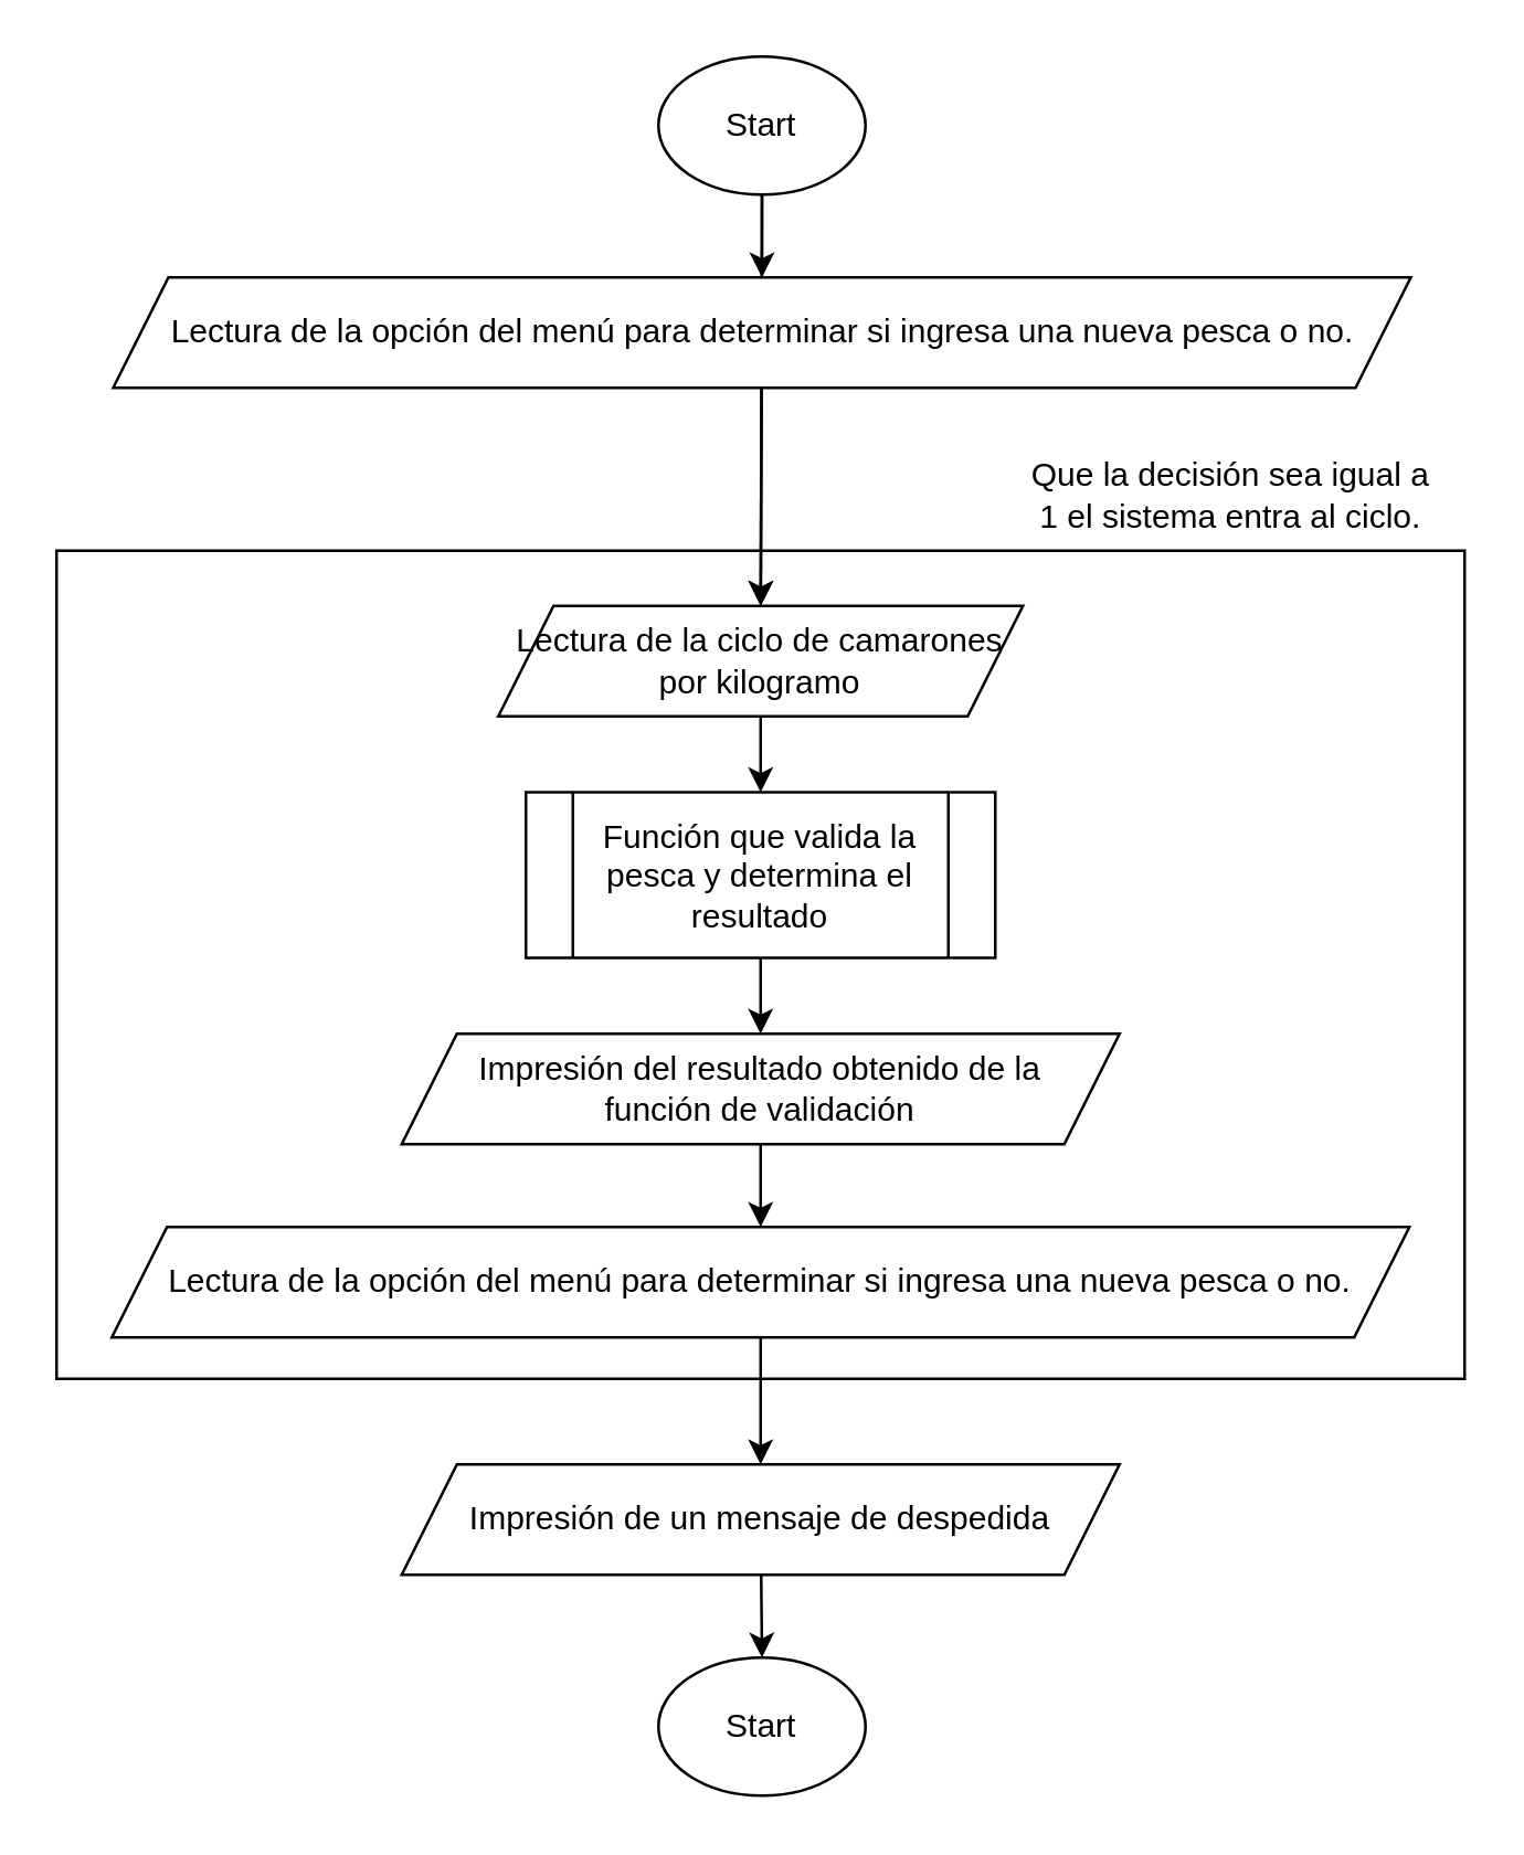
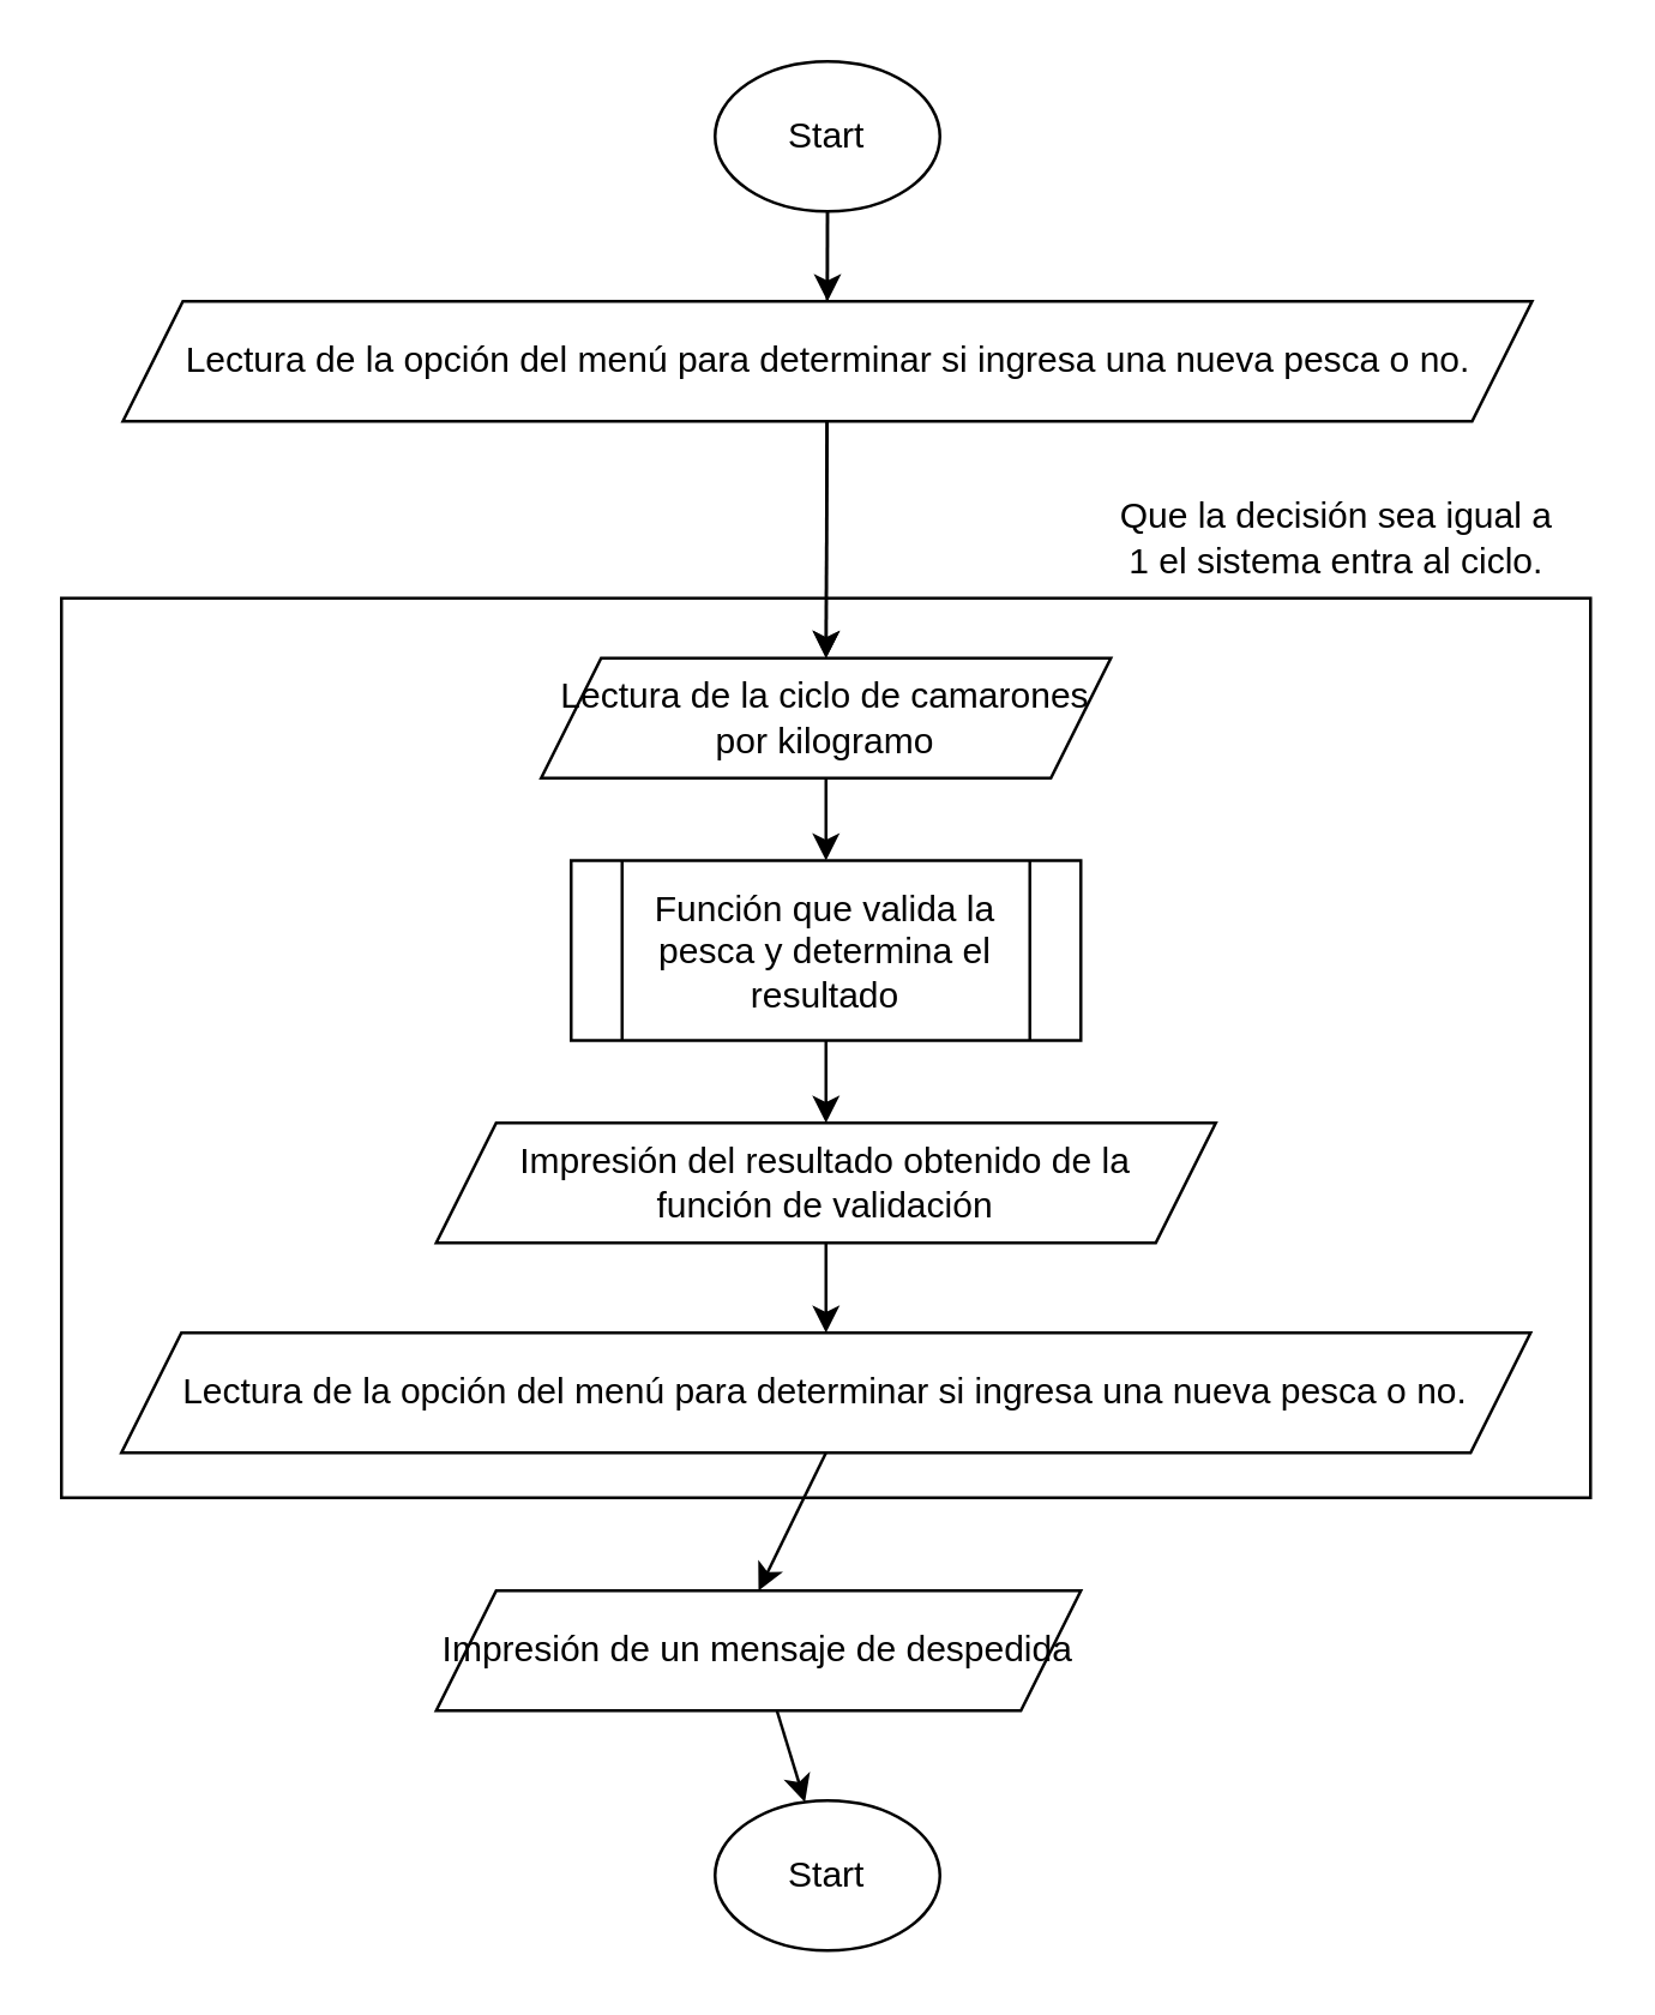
  <mxCell id="0" />
  <mxCell id="1" parent="0" />
  <mxCell id="2" value="" style="rounded=0;whiteSpace=wrap;html=1;" parent="1" vertex="1"><mxGeometry x="20" y="199" width="510" height="300" as="geometry" /></mxCell>
  <mxCell id="3" value="" style="edgeStyle=none;html=1;entryX=0.5;entryY=0;entryDx=0;entryDy=0;" parent="1" source="5" target="7" edge="1"><mxGeometry relative="1" as="geometry"><mxPoint x="275" y="110" as="targetPoint" /></mxGeometry></mxCell>
  <mxCell id="4" value="" style="edgeStyle=none;html=1;" parent="1" source="5" target="10" edge="1"><mxGeometry relative="1" as="geometry" /></mxCell>
  <mxCell id="5" value="Start" style="ellipse;whiteSpace=wrap;html=1;" parent="1" vertex="1"><mxGeometry x="238" y="20" width="75" height="50" as="geometry" /></mxCell>
  <mxCell id="6" value="" style="edgeStyle=none;html=1;entryX=0.5;entryY=0;entryDx=0;entryDy=0;" parent="1" source="7" target="10" edge="1"><mxGeometry relative="1" as="geometry"><mxPoint x="275.5" y="170" as="targetPoint" /></mxGeometry></mxCell>
  <mxCell id="7" value="Lectura de la opción del menú para determinar si ingresa una nueva pesca o no." style="shape=parallelogram;perimeter=parallelogramPerimeter;whiteSpace=wrap;html=1;fixedSize=1;" parent="1" vertex="1"><mxGeometry x="40.5" y="100" width="470" height="40" as="geometry" /></mxCell>
  <mxCell id="8" value="Que la decisión sea igual a &lt;br&gt;1 el sistema entra al ciclo." style="text;html=1;align=center;verticalAlign=middle;resizable=0;points=[];autosize=1;strokeColor=none;fillColor=none;" parent="1" vertex="1"><mxGeometry x="360" y="159" width="170" height="40" as="geometry" /></mxCell>
  <mxCell id="9" value="" style="edgeStyle=none;html=1;" parent="1" source="10" target="16" edge="1"><mxGeometry relative="1" as="geometry" /></mxCell>
  <mxCell id="10" value="Lectura de la ciclo de camarones por kilogramo" style="shape=parallelogram;perimeter=parallelogramPerimeter;whiteSpace=wrap;html=1;fixedSize=1;" parent="1" vertex="1"><mxGeometry x="180" y="219" width="190" height="40" as="geometry" /></mxCell>
  <mxCell id="11" value="" style="edgeStyle=none;html=1;" parent="1" source="16" target="14" edge="1"><mxGeometry relative="1" as="geometry" /></mxCell>
  <mxCell id="12" value="" style="edgeStyle=none;html=1;exitX=0.5;exitY=1;exitDx=0;exitDy=0;entryX=0.5;entryY=0;entryDx=0;entryDy=0;" parent="1" source="17" target="19" edge="1"><mxGeometry relative="1" as="geometry"><mxPoint x="275" y="479" as="sourcePoint" /><mxPoint x="275" y="530" as="targetPoint" /></mxGeometry></mxCell>
  <mxCell id="13" value="" style="edgeStyle=none;html=1;entryX=0.5;entryY=0;entryDx=0;entryDy=0;" parent="1" source="14" target="17" edge="1"><mxGeometry relative="1" as="geometry"><mxPoint x="275" y="439" as="targetPoint" /></mxGeometry></mxCell>
  <mxCell id="14" value="Impresión del resultado obtenido de la &lt;br&gt;función de validación" style="shape=parallelogram;perimeter=parallelogramPerimeter;whiteSpace=wrap;html=1;fixedSize=1;" parent="1" vertex="1"><mxGeometry x="145" y="374" width="260" height="40" as="geometry" /></mxCell>
  <mxCell id="15" value="Start" style="ellipse;whiteSpace=wrap;html=1;" parent="1" vertex="1"><mxGeometry x="238" y="600" width="75" height="50" as="geometry" /></mxCell>
  <mxCell id="16" value="Función que valida la pesca y determina el resultado" style="shape=process;whiteSpace=wrap;html=1;backgroundOutline=1;" parent="1" vertex="1"><mxGeometry x="190" y="286.5" width="170" height="60" as="geometry" /></mxCell>
  <mxCell id="17" value="Lectura de la opción del menú para determinar si ingresa una nueva pesca o no." style="shape=parallelogram;perimeter=parallelogramPerimeter;whiteSpace=wrap;html=1;fixedSize=1;" parent="1" vertex="1"><mxGeometry x="40" y="444" width="470" height="40" as="geometry" /></mxCell>
  <mxCell id="18" value="" style="edgeStyle=none;html=1;" parent="1" source="19" target="15" edge="1"><mxGeometry relative="1" as="geometry" /></mxCell>
- <mxCell id="19" value="Impresión de un mensaje de despedida" style="shape=parallelogram;perimeter=parallelogramPerimeter;whiteSpace=wrap;html=1;fixedSize=1;" parent="1" vertex="1"><mxGeometry x="145" y="530" width="260" height="40" as="geometry" /></mxCell>
+ <mxCell id="19" value="Impresión de un mensaje de despedida" style="shape=parallelogram;perimeter=parallelogramPerimeter;whiteSpace=wrap;html=1;fixedSize=1;" parent="1" vertex="1"><mxGeometry x="145" y="530" width="215" height="40" as="geometry" /></mxCell>
